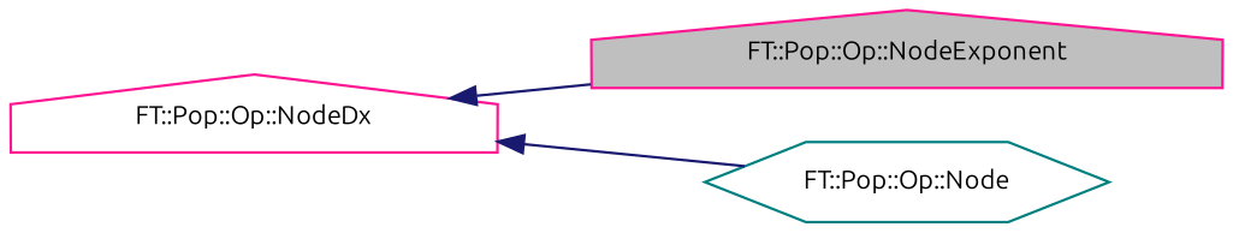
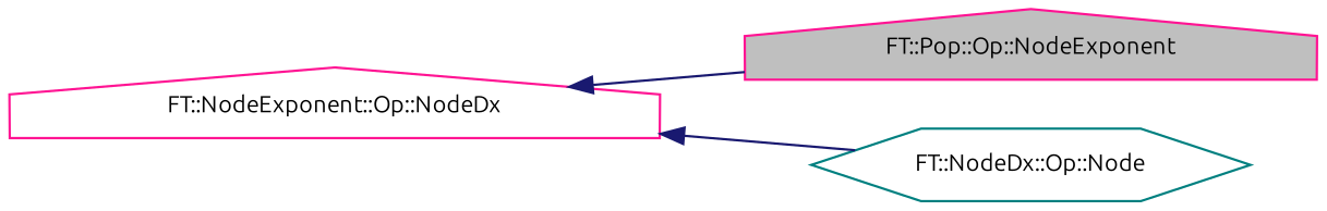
  digraph {
    fontname=Ubuntu
    rankdir=LR
    node [color=deeppink fillcolor=white fontname=Ubuntu fontsize=10 shape=house style=filled]
    edge [color=midnightblue dir=back fontname=Ubuntu fontsize=10 labelfontname=Helvetica labelfontsize=10 style=solid]
    n1 [fillcolor=grey75 fontcolor=black height=0.2 label="FT::Pop::Op::NodeExponent" width=0.4]
-   n2 [height=0.2 label="FT::Pop::Op::NodeDx" width=0.4]
-   n3 [color=teal height=0.2 label="FT::Pop::Op::Node" shape=hexagon width=0.4]
+   n2 [height=0.2 label="FT::NodeExponent::Op::NodeDx" width=0.4]
+   n3 [color=teal height=0.2 label="FT::NodeDx::Op::Node" shape=hexagon width=0.4]
    n2 -> n1
    n2 -> n3
  }
